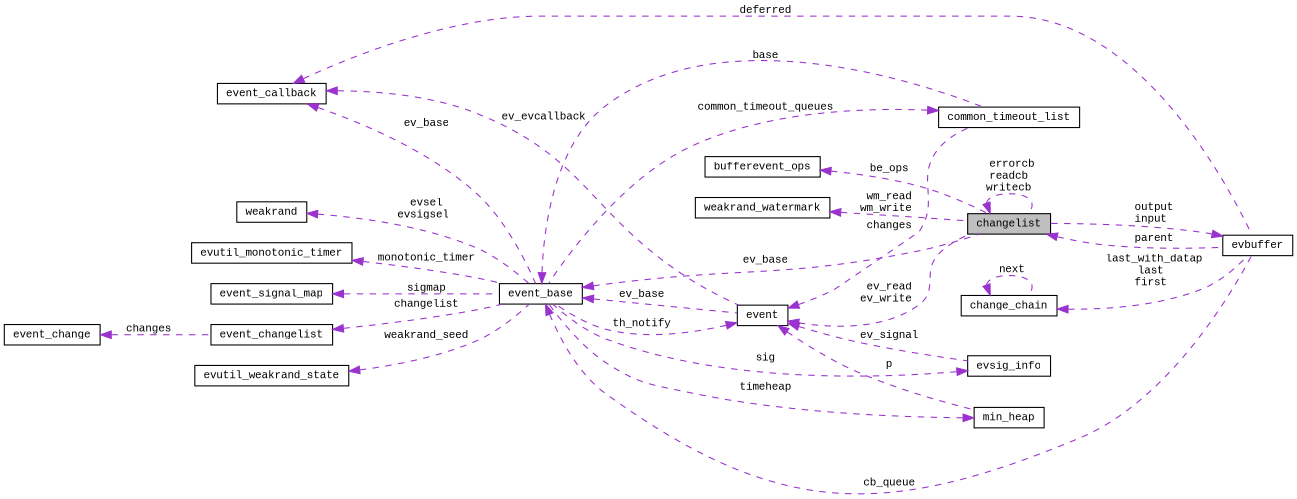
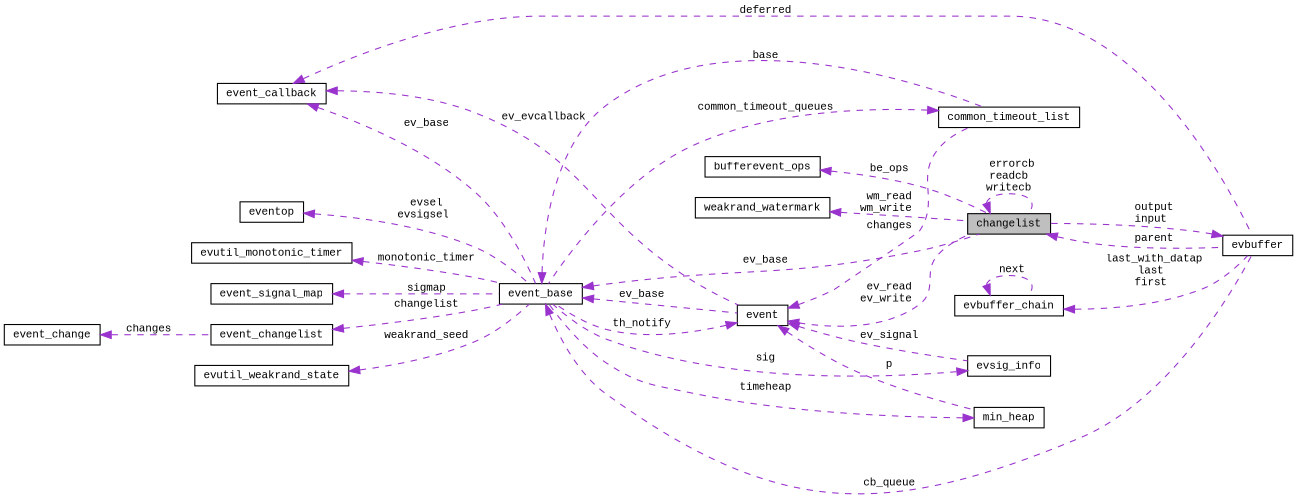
  digraph {
    fontname="Liberation Mono"
    rankdir=LR
    node [color=black fillcolor=white fontname="Liberation Mono" fontsize=10 shape=record style=filled]
    edge [color=darkorchid3 dir=back fontname="Liberation Mono" fontsize=10 labelfontname=Helvetica labelfontsize=10 style=dashed]
    n1 [fillcolor=grey75 fontcolor=black height=0.2 label=changelist width=0.4]
    n2 [height=0.2 label=evbuffer width=0.4]
    n3 [height=0.2 label=weakrand_watermark width=0.4]
    n4 [height=0.2 label=event width=0.4]
    n5 [height=0.2 label=event_base width=0.4]
    n6 [height=0.2 label=evsig_info width=0.4]
    n7 [height=0.2 label=min_heap width=0.4]
    n8 [height=0.2 label=common_timeout_list width=0.4]
    n9 [height=0.2 label=event_callback width=0.4]
-   n10 [height=0.2 label=weakrand width=0.4]
+   n10 [height=0.2 label=eventop width=0.4]
    n11 [height=0.2 label=evutil_monotonic_timer width=0.4]
    n12 [height=0.2 label=event_signal_map width=0.4]
    n13 [height=0.2 label=event_changelist width=0.4]
    n14 [height=0.2 label=event_change width=0.4]
    n15 [height=0.2 label=evutil_weakrand_state width=0.4]
-   n16 [height=0.2 label=change_chain width=0.4]
+   n16 [height=0.2 label=evbuffer_chain width=0.4]
    n17 [height=0.2 label=bufferevent_ops width=0.4]
    n1 -> n1 [label=" errorcb\nreadcb\nwritecb"]
    n1 -> n2 [label=" parent"]
    n2 -> n1 [label=" output\ninput"]
    n3 -> n1 [label=" wm_read\nwm_write"]
    n4 -> n1 [label=" ev_read\nev_write"]
    n4 -> n5 [label=" th_notify"]
    n4 -> n6 [label=" ev_signal"]
    n4 -> n7 [label=" p"]
    n4 -> n8 [label=" changes"]
    n5 -> n1 [label=" ev_base"]
    n5 -> n2 [label=" cb_queue"]
    n5 -> n4 [label=" ev_base"]
    n5 -> n8 [label=" base"]
    n6 -> n5 [label=" sig"]
    n7 -> n5 [label=" timeheap"]
    n8 -> n5 [label=" common_timeout_queues"]
    n9 -> n2 [label=" deferred"]
    n9 -> n4 [label=" ev_evcallback"]
    n9 -> n5 [label=" ev_base"]
    n10 -> n5 [label=" evsel\nevsigsel"]
    n11 -> n5 [label=" monotonic_timer"]
    n12 -> n5 [label=" sigmap"]
    n13 -> n5 [label=" changelist"]
    n14 -> n13 [label=" changes"]
    n15 -> n5 [label=" weakrand_seed"]
    n16 -> n2 [label=" last_with_datap\nlast\nfirst"]
    n16 -> n16 [label=" next"]
    n17 -> n1 [label=" be_ops"]
  }
